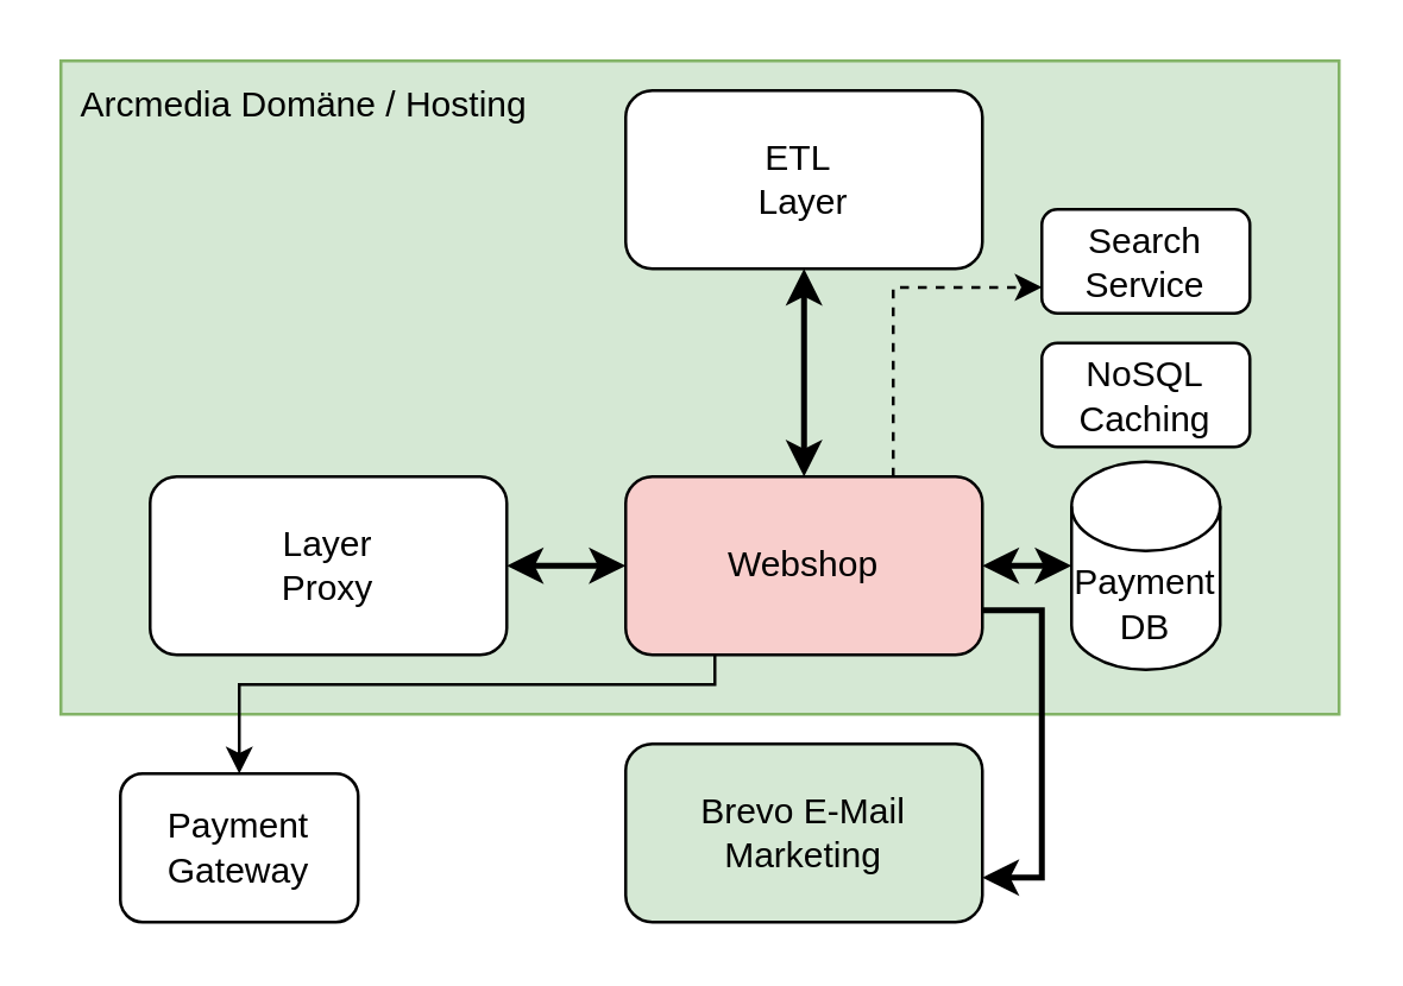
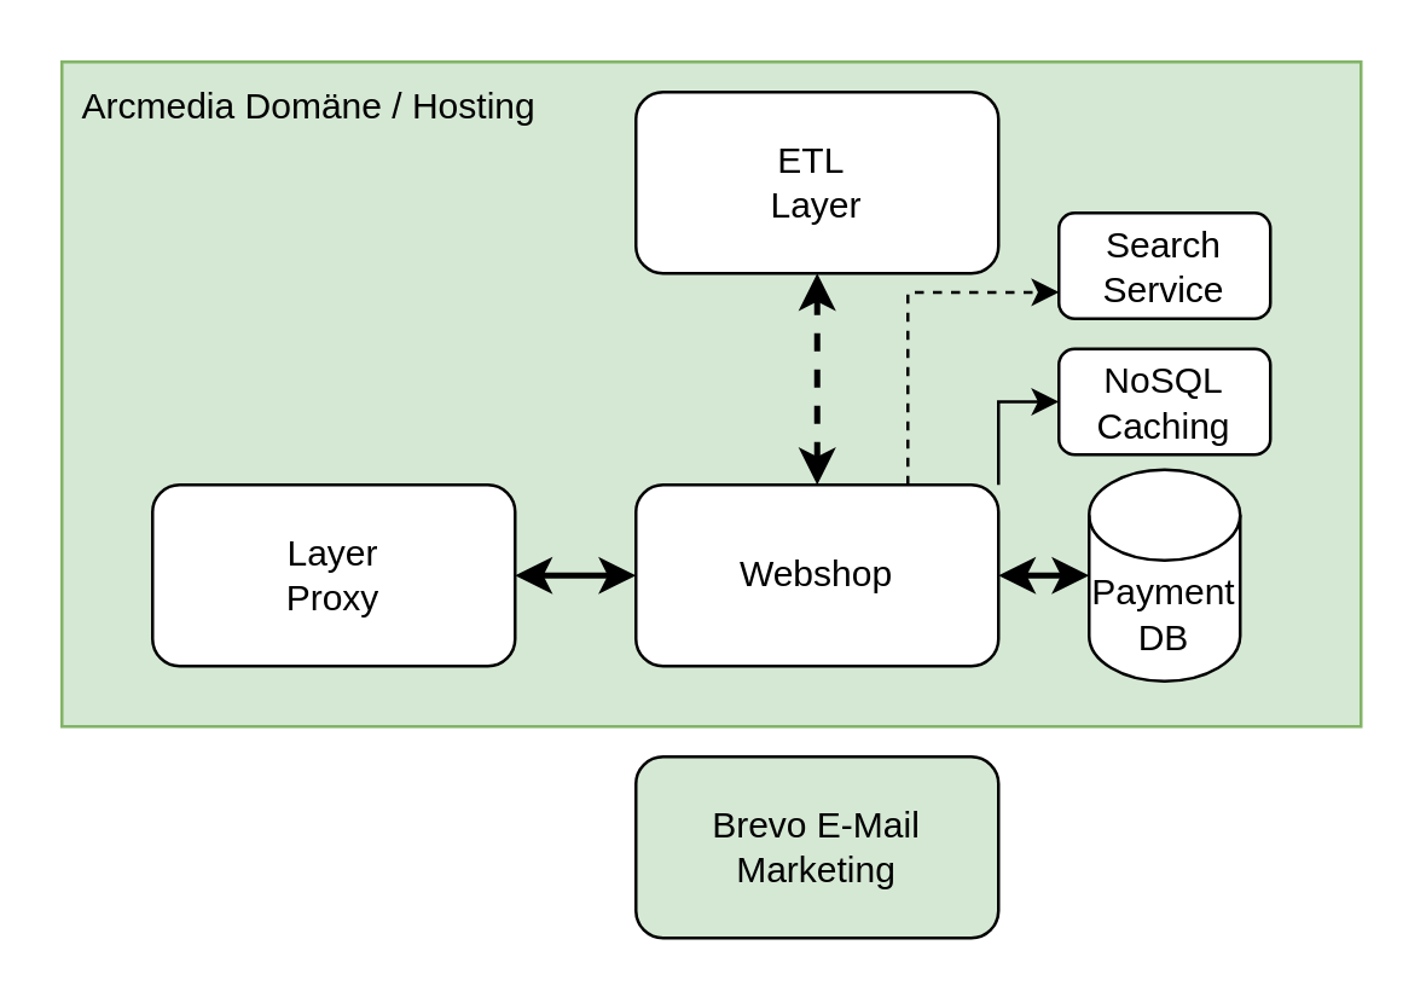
  <mxCell id="0" />
  <mxCell id="1" parent="0" />
  <mxCell id="2" value="" style="rounded=0;whiteSpace=wrap;html=1;fillColor=#d5e8d4;strokeColor=#82b366;" parent="1" vertex="1"><mxGeometry x="20" y="20" width="430" height="220" as="geometry" /></mxCell>
- <mxCell id="3" style="edgeStyle=orthogonalEdgeStyle;rounded=0;orthogonalLoop=1;jettySize=auto;html=1;exitX=0.5;exitY=0;exitDx=0;exitDy=0;entryX=0.5;entryY=1;entryDx=0;entryDy=0;startArrow=classic;startFill=1;strokeWidth=2;" parent="1" source="7" target="8" edge="1"><mxGeometry relative="1" as="geometry" /></mxCell>
- <mxCell id="4" style="edgeStyle=orthogonalEdgeStyle;rounded=0;orthogonalLoop=1;jettySize=auto;html=1;exitX=1;exitY=0.75;exitDx=0;exitDy=0;entryX=1;entryY=0.75;entryDx=0;entryDy=0;strokeWidth=2;" parent="1" source="7" target="14" edge="1"><mxGeometry relative="1" as="geometry" /></mxCell>
+ <mxCell id="3" style="edgeStyle=orthogonalEdgeStyle;rounded=0;orthogonalLoop=1;jettySize=auto;html=1;exitX=0.5;exitY=0;exitDx=0;exitDy=0;entryX=0.5;entryY=1;entryDx=0;entryDy=0;startArrow=classic;startFill=1;strokeWidth=2;dashed=1;" parent="1" source="7" target="8" edge="1"><mxGeometry relative="1" as="geometry" /></mxCell>
  <mxCell id="5" style="edgeStyle=orthogonalEdgeStyle;rounded=0;orthogonalLoop=1;jettySize=auto;html=1;exitX=0.75;exitY=0;exitDx=0;exitDy=0;entryX=0;entryY=0.75;entryDx=0;entryDy=0;dashed=1;" parent="1" source="7" target="17" edge="1"><mxGeometry relative="1" as="geometry" /></mxCell>
- <mxCell id="6" style="edgeStyle=orthogonalEdgeStyle;rounded=0;orthogonalLoop=1;jettySize=auto;html=1;exitX=0.25;exitY=1;exitDx=0;exitDy=0;entryX=0.5;entryY=0;entryDx=0;entryDy=0;" parent="1" source="7" target="18" edge="1"><mxGeometry relative="1" as="geometry"><Array as="points"><mxPoint x="240" y="230" /><mxPoint x="80" y="230" /></Array></mxGeometry></mxCell>
- <mxCell id="7" value="Webshop" style="rounded=1;whiteSpace=wrap;html=1;fillColor=#f8cecc;" parent="1" vertex="1"><mxGeometry x="210" y="160" width="120" height="60" as="geometry" /></mxCell>
+ <mxCell id="7" value="Webshop" style="rounded=1;whiteSpace=wrap;html=1;" parent="1" vertex="1"><mxGeometry x="210" y="160" width="120" height="60" as="geometry" /></mxCell>
  <mxCell id="8" value="ETL&amp;nbsp;&lt;div&gt;Layer&lt;/div&gt;" style="rounded=1;whiteSpace=wrap;html=1;" parent="1" vertex="1"><mxGeometry x="210" y="30" width="120" height="60" as="geometry" /></mxCell>
  <mxCell id="9" value="Payment&lt;div&gt;DB&lt;/div&gt;" style="shape=cylinder3;whiteSpace=wrap;html=1;boundedLbl=1;backgroundOutline=1;size=15;" parent="1" vertex="1"><mxGeometry x="360" y="155" width="50" height="70" as="geometry" /></mxCell>
  <mxCell id="10" style="edgeStyle=orthogonalEdgeStyle;rounded=0;orthogonalLoop=1;jettySize=auto;html=1;exitX=1;exitY=0.5;exitDx=0;exitDy=0;entryX=0;entryY=0.5;entryDx=0;entryDy=0;entryPerimeter=0;startArrow=classic;startFill=1;strokeWidth=2;" parent="1" source="7" target="9" edge="1"><mxGeometry relative="1" as="geometry" /></mxCell>
  <mxCell id="11" style="edgeStyle=orthogonalEdgeStyle;rounded=0;orthogonalLoop=1;jettySize=auto;html=1;exitX=1;exitY=0.5;exitDx=0;exitDy=0;entryX=0;entryY=0.5;entryDx=0;entryDy=0;startArrow=classic;startFill=1;strokeWidth=2;" parent="1" source="12" target="7" edge="1"><mxGeometry relative="1" as="geometry" /></mxCell>
  <mxCell id="12" value="Layer&lt;div&gt;Proxy&lt;/div&gt;" style="rounded=1;whiteSpace=wrap;html=1;" parent="1" vertex="1"><mxGeometry x="50" y="160" width="120" height="60" as="geometry" /></mxCell>
  <mxCell id="13" value="Arcmedia Domäne / Hosting" style="text;html=1;align=left;verticalAlign=middle;whiteSpace=wrap;rounded=0;" parent="1" vertex="1"><mxGeometry x="25" y="20" width="190" height="30" as="geometry" /></mxCell>
  <mxCell id="14" value="Brevo E-Mail Marketing" style="rounded=1;whiteSpace=wrap;html=1;fillColor=#d5e8d4;" parent="1" vertex="1"><mxGeometry x="210" y="250" width="120" height="60" as="geometry" /></mxCell>
+ <mxCell id="15" style="edgeStyle=orthogonalEdgeStyle;rounded=0;orthogonalLoop=1;jettySize=auto;html=1;exitX=0;exitY=0.5;exitDx=0;exitDy=0;entryX=1;entryY=0;entryDx=0;entryDy=0;startArrow=classic;startFill=1;endArrow=none;endFill=0;" parent="1" source="16" target="7" edge="1"><mxGeometry relative="1" as="geometry" /></mxCell>
  <mxCell id="16" value="NoSQL Caching" style="rounded=1;whiteSpace=wrap;html=1;" parent="1" vertex="1"><mxGeometry x="350" y="115" width="70" height="35" as="geometry" /></mxCell>
  <mxCell id="17" value="Search Service" style="rounded=1;whiteSpace=wrap;html=1;" parent="1" vertex="1"><mxGeometry x="350" y="70" width="70" height="35" as="geometry" /></mxCell>
- <mxCell id="18" value="Payment Gateway" style="rounded=1;whiteSpace=wrap;html=1;" parent="1" vertex="1"><mxGeometry x="40" y="260" width="80" height="50" as="geometry" /></mxCell>
